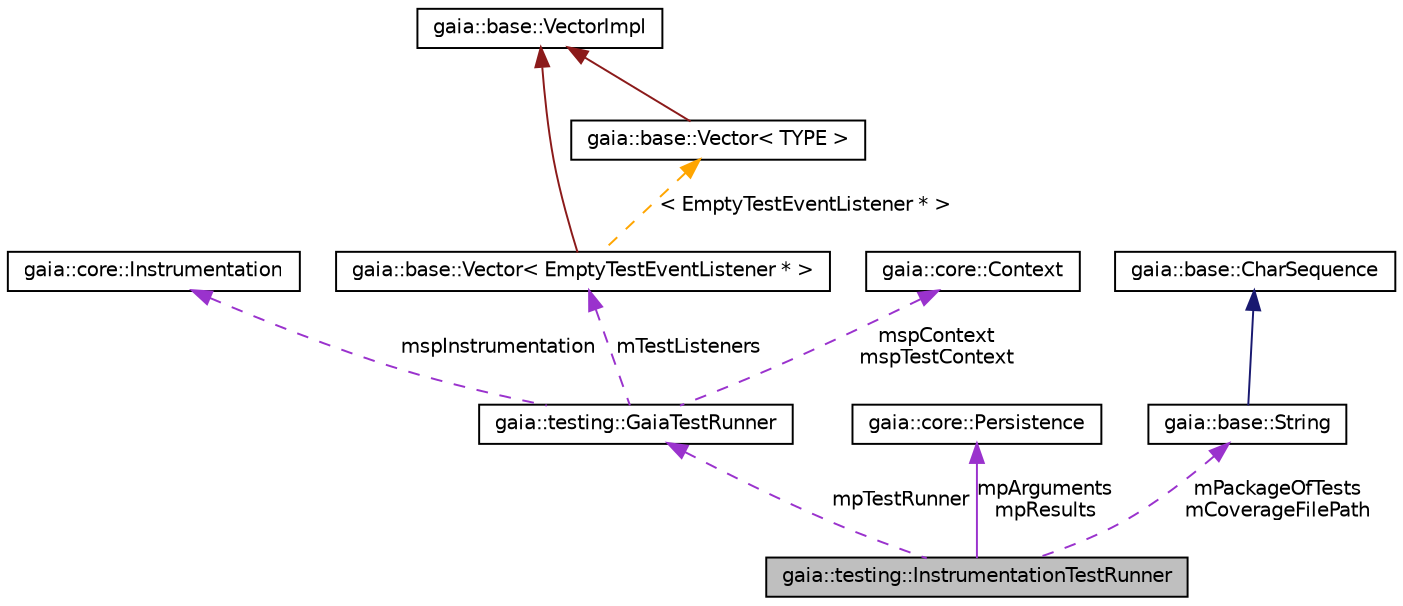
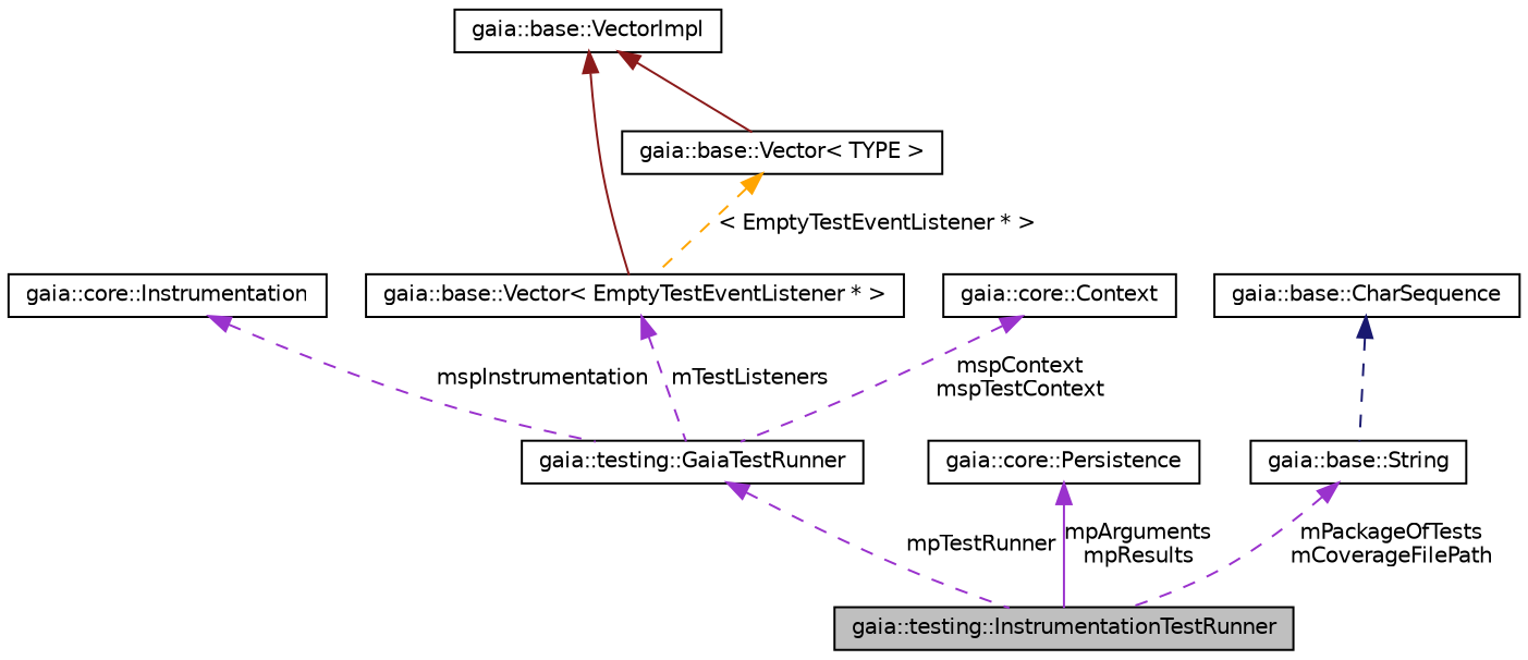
  digraph {
    rankdir=TB
    node [color=black fillcolor=white fontname=Helvetica fontsize=10 shape=record style=filled]
    edge [color=darkorchid3 dir=back fontname=Helvetica fontsize=10 labelfontname=Helvetica labelfontsize=10 style=dashed]
    n1 [fillcolor=grey75 fontcolor=black height=0.2 label="gaia::testing::InstrumentationTestRunner" width=0.4]
    n2 [height=0.2 label="gaia::core::Instrumentation" width=0.4]
    n3 [height=0.2 label="gaia::testing::GaiaTestRunner" width=0.4]
    n4 [height=0.2 label="gaia::core::Persistence" width=0.4]
    n5 [height=0.2 label="gaia::base::String" width=0.4]
    n6 [height=0.2 label="gaia::base::CharSequence" width=0.4]
    n7 [height=0.2 label="gaia::base::Vector\< EmptyTestEventListener * \>" width=0.4]
    n8 [height=0.2 label="gaia::base::VectorImpl" width=0.4]
    n9 [height=0.2 label="gaia::base::Vector\< TYPE \>" width=0.4]
    n10 [height=0.2 label="gaia::core::Context" width=0.4]
    n2 -> n3 [label=mspInstrumentation]
    n3 -> n1 [label=mpTestRunner]
    n4 -> n1 [label="mpArguments\nmpResults" style=solid]
    n5 -> n1 [label="mPackageOfTests\nmCoverageFilePath"]
-   n6 -> n5 [color=midnightblue style=solid]
+   n6 -> n5 [color=midnightblue]
    n7 -> n3 [label=mTestListeners]
    n8 -> n7 [color=firebrick4 style=solid]
    n8 -> n9 [color=firebrick4 style=solid]
    n9 -> n7 [color=orange label="\< EmptyTestEventListener * \>"]
    n10 -> n3 [label="mspContext\nmspTestContext"]
  }
